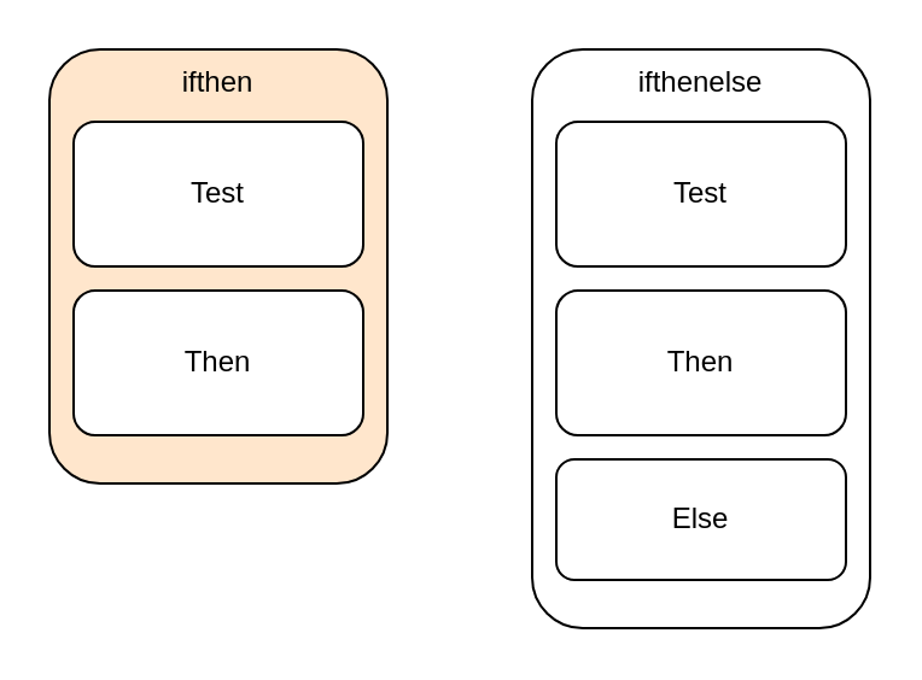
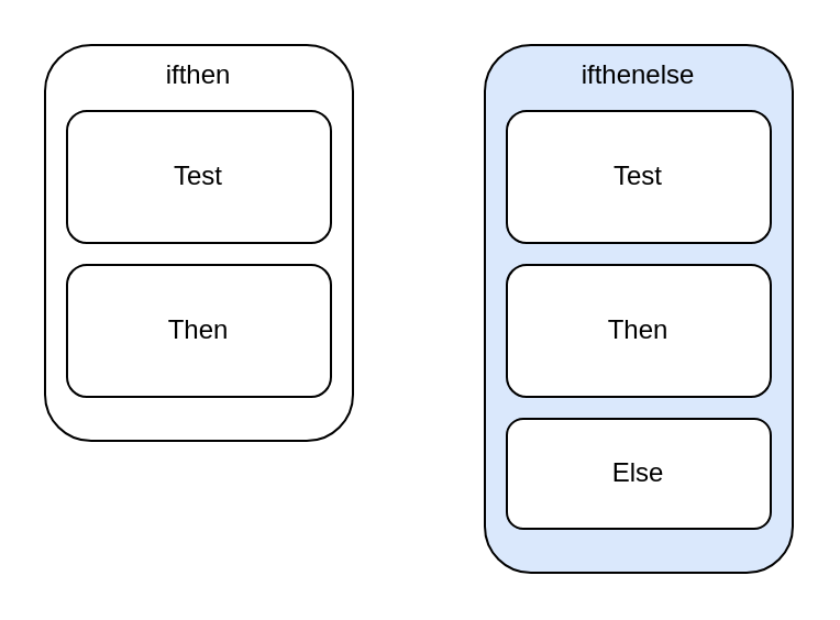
  <mxCell id="0" />
  <mxCell id="1" parent="0" />
- <mxCell id="2" value="ifthen" style="rounded=1;whiteSpace=wrap;html=1;verticalAlign=top;fillColor=#ffe6cc;" vertex="1" parent="1"><mxGeometry x="20" y="20" width="140" height="180" as="geometry" /></mxCell>
+ <mxCell id="2" value="ifthen" style="rounded=1;whiteSpace=wrap;html=1;verticalAlign=top;" vertex="1" parent="1"><mxGeometry x="20" y="20" width="140" height="180" as="geometry" /></mxCell>
  <mxCell id="3" value="Test" style="rounded=1;whiteSpace=wrap;html=1;" vertex="1" parent="1"><mxGeometry x="30" y="50" width="120" height="60" as="geometry" /></mxCell>
  <mxCell id="4" value="Then" style="rounded=1;whiteSpace=wrap;html=1;" vertex="1" parent="1"><mxGeometry x="30" y="120" width="120" height="60" as="geometry" /></mxCell>
- <mxCell id="5" value="ifthenelse" style="rounded=1;whiteSpace=wrap;html=1;verticalAlign=top;" vertex="1" parent="1"><mxGeometry x="220" y="20" width="140" height="240" as="geometry" /></mxCell>
+ <mxCell id="5" value="ifthenelse" style="rounded=1;whiteSpace=wrap;html=1;verticalAlign=top;fillColor=#dae8fc;" vertex="1" parent="1"><mxGeometry x="220" y="20" width="140" height="240" as="geometry" /></mxCell>
  <mxCell id="6" value="Test" style="rounded=1;whiteSpace=wrap;html=1;" vertex="1" parent="1"><mxGeometry x="230" y="50" width="120" height="60" as="geometry" /></mxCell>
  <mxCell id="7" value="Else" style="rounded=1;whiteSpace=wrap;html=1;" vertex="1" parent="1"><mxGeometry x="230" y="190" width="120" height="50" as="geometry" /></mxCell>
  <mxCell id="8" value="Then" style="rounded=1;whiteSpace=wrap;html=1;" vertex="1" parent="1"><mxGeometry x="230" y="120" width="120" height="60" as="geometry" /></mxCell>
